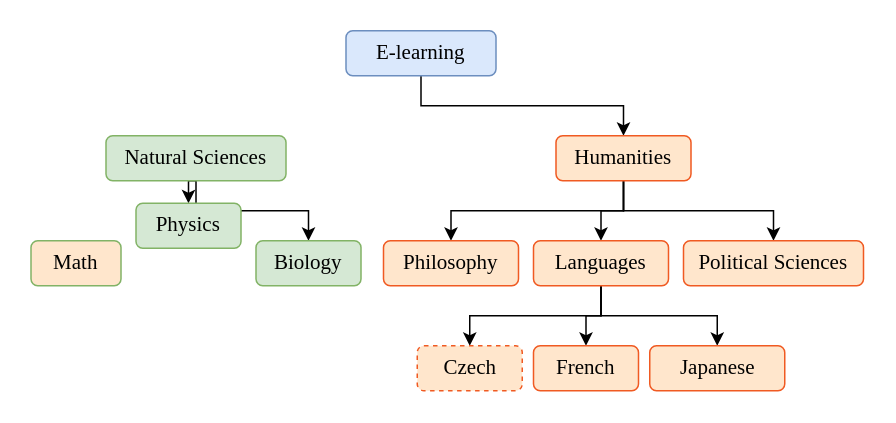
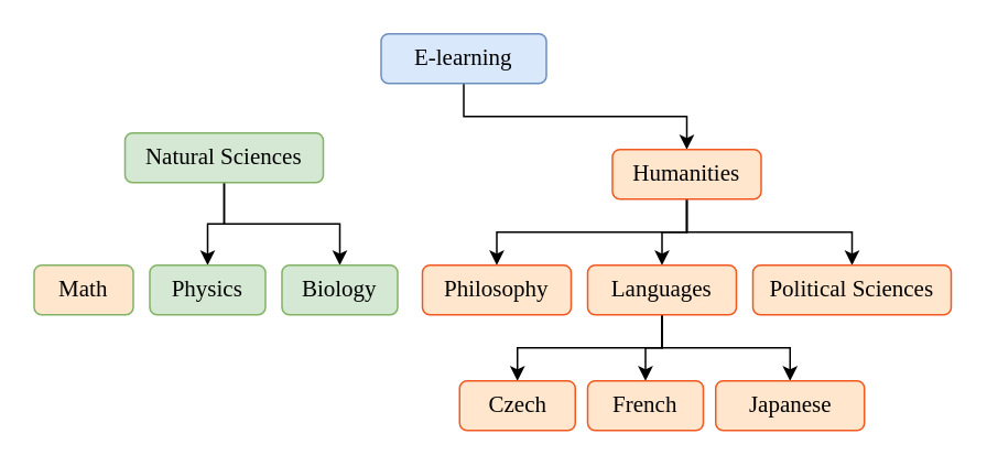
  <mxCell id="0" />
  <mxCell id="1" parent="0" />
  <mxCell id="2" style="edgeStyle=orthogonalEdgeStyle;rounded=0;orthogonalLoop=1;jettySize=auto;html=1;exitX=0.5;exitY=1;exitDx=0;exitDy=0;entryX=0.5;entryY=0;entryDx=0;entryDy=0;fontSize=14;fontFamily=GT Walsheim Pro;" parent="1" source="3" target="13" edge="1"><mxGeometry relative="1" as="geometry" /></mxCell>
  <mxCell id="3" value="E-learning" style="rounded=1;whiteSpace=wrap;html=1;fontSize=14;fontFamily=GT Walsheim Pro;fillColor=#dae8fc;strokeColor=#6c8ebf;" parent="1" vertex="1"><mxGeometry x="230" y="20" width="100" height="30" as="geometry" /></mxCell>
  <mxCell id="4" style="edgeStyle=orthogonalEdgeStyle;rounded=0;orthogonalLoop=1;jettySize=auto;html=1;exitX=0.5;exitY=1;exitDx=0;exitDy=0;entryX=0.5;entryY=0;entryDx=0;entryDy=0;fontSize=14;fontFamily=GT Walsheim Pro;" parent="1" source="6" target="8" edge="1"><mxGeometry relative="1" as="geometry" /></mxCell>
  <mxCell id="5" style="edgeStyle=orthogonalEdgeStyle;rounded=0;orthogonalLoop=1;jettySize=auto;html=1;exitX=0.5;exitY=1;exitDx=0;exitDy=0;entryX=0.5;entryY=0;entryDx=0;entryDy=0;fontSize=14;fontFamily=GT Walsheim Pro;" parent="1" source="6" target="9" edge="1"><mxGeometry relative="1" as="geometry" /></mxCell>
- <mxCell id="6" value="Natural Sciences" style="rounded=1;whiteSpace=wrap;html=1;fontSize=14;fontFamily=GT Walsheim Pro;fillColor=#d5e8d4;strokeColor=#82b366;" parent="1" vertex="1"><mxGeometry x="70" y="90" width="120" height="30" as="geometry" /></mxCell>
+ <mxCell id="6" value="Natural Sciences" style="rounded=1;whiteSpace=wrap;html=1;fontSize=14;fontFamily=GT Walsheim Pro;fillColor=#d5e8d4;strokeColor=#82b366;" parent="1" vertex="1"><mxGeometry x="75" y="80" width="120" height="30" as="geometry" /></mxCell>
  <mxCell id="7" value="Math" style="rounded=1;whiteSpace=wrap;html=1;fontSize=14;fontFamily=GT Walsheim Pro;fillColor=#ffe6cc;strokeColor=#82b366;" parent="1" vertex="1"><mxGeometry x="20" y="160" width="60" height="30" as="geometry" /></mxCell>
- <mxCell id="8" value="Physics" style="rounded=1;whiteSpace=wrap;html=1;fontSize=14;fontFamily=GT Walsheim Pro;fillColor=#d5e8d4;strokeColor=#82b366;" parent="1" vertex="1"><mxGeometry x="90" y="135" width="70" height="30" as="geometry" /></mxCell>
+ <mxCell id="8" value="Physics" style="rounded=1;whiteSpace=wrap;html=1;fontSize=14;fontFamily=GT Walsheim Pro;fillColor=#d5e8d4;strokeColor=#82b366;" parent="1" vertex="1"><mxGeometry x="90" y="160" width="70" height="30" as="geometry" /></mxCell>
  <mxCell id="9" value="Biology" style="rounded=1;whiteSpace=wrap;html=1;fontSize=14;fontFamily=GT Walsheim Pro;fillColor=#d5e8d4;strokeColor=#82b366;" parent="1" vertex="1"><mxGeometry x="170" y="160" width="70" height="30" as="geometry" /></mxCell>
  <mxCell id="10" style="edgeStyle=orthogonalEdgeStyle;rounded=0;orthogonalLoop=1;jettySize=auto;html=1;exitX=0.5;exitY=1;exitDx=0;exitDy=0;fontSize=14;fontFamily=GT Walsheim Pro;" parent="1" source="13" target="14" edge="1"><mxGeometry relative="1" as="geometry" /></mxCell>
  <mxCell id="11" style="edgeStyle=orthogonalEdgeStyle;rounded=0;orthogonalLoop=1;jettySize=auto;html=1;exitX=0.5;exitY=1;exitDx=0;exitDy=0;entryX=0.5;entryY=0;entryDx=0;entryDy=0;fontSize=14;fontFamily=GT Walsheim Pro;" parent="1" source="13" target="18" edge="1"><mxGeometry relative="1" as="geometry" /></mxCell>
  <mxCell id="12" style="edgeStyle=orthogonalEdgeStyle;rounded=0;orthogonalLoop=1;jettySize=auto;html=1;exitX=0.5;exitY=1;exitDx=0;exitDy=0;entryX=0.5;entryY=0;entryDx=0;entryDy=0;fontSize=14;fontFamily=GT Walsheim Pro;" parent="1" source="13" target="19" edge="1"><mxGeometry relative="1" as="geometry" /></mxCell>
  <mxCell id="13" value="Humanities" style="rounded=1;whiteSpace=wrap;html=1;fontSize=14;fontFamily=GT Walsheim Pro;fillColor=#ffe6cc;strokeColor=#F05A22;" parent="1" vertex="1"><mxGeometry x="370" y="90" width="90" height="30" as="geometry" /></mxCell>
  <mxCell id="14" value="Philosophy" style="rounded=1;whiteSpace=wrap;html=1;fontSize=14;fontFamily=GT Walsheim Pro;fillColor=#ffe6cc;strokeColor=#F05A22;" parent="1" vertex="1"><mxGeometry x="255" y="160" width="90" height="30" as="geometry" /></mxCell>
  <mxCell id="15" style="edgeStyle=orthogonalEdgeStyle;rounded=0;orthogonalLoop=1;jettySize=auto;html=1;exitX=0.5;exitY=1;exitDx=0;exitDy=0;entryX=0.5;entryY=0;entryDx=0;entryDy=0;fontSize=14;fontFamily=GT Walsheim Pro;" parent="1" source="18" target="20" edge="1"><mxGeometry relative="1" as="geometry" /></mxCell>
  <mxCell id="16" style="edgeStyle=orthogonalEdgeStyle;rounded=0;orthogonalLoop=1;jettySize=auto;html=1;exitX=0.5;exitY=1;exitDx=0;exitDy=0;entryX=0.5;entryY=0;entryDx=0;entryDy=0;fontSize=14;fontFamily=GT Walsheim Pro;" parent="1" source="18" target="21" edge="1"><mxGeometry relative="1" as="geometry" /></mxCell>
  <mxCell id="17" style="edgeStyle=orthogonalEdgeStyle;rounded=0;orthogonalLoop=1;jettySize=auto;html=1;exitX=0.5;exitY=1;exitDx=0;exitDy=0;entryX=0.5;entryY=0;entryDx=0;entryDy=0;fontSize=14;fontFamily=GT Walsheim Pro;" parent="1" source="18" target="22" edge="1"><mxGeometry relative="1" as="geometry" /></mxCell>
  <mxCell id="18" value="Languages" style="rounded=1;whiteSpace=wrap;html=1;fontSize=14;fontFamily=GT Walsheim Pro;fillColor=#ffe6cc;strokeColor=#F05A22;" parent="1" vertex="1"><mxGeometry x="355" y="160" width="90" height="30" as="geometry" /></mxCell>
  <mxCell id="19" value="Political Sciences" style="rounded=1;whiteSpace=wrap;html=1;fontSize=14;fontFamily=GT Walsheim Pro;fillColor=#ffe6cc;strokeColor=#F05A22;" parent="1" vertex="1"><mxGeometry x="455" y="160" width="120" height="30" as="geometry" /></mxCell>
- <mxCell id="20" value="Czech" style="rounded=1;whiteSpace=wrap;html=1;fontSize=14;fontFamily=GT Walsheim Pro;fillColor=#ffe6cc;strokeColor=#F05A22;dashed=1;" parent="1" vertex="1"><mxGeometry x="277.5" y="230" width="70" height="30" as="geometry" /></mxCell>
+ <mxCell id="20" value="Czech" style="rounded=1;whiteSpace=wrap;html=1;fontSize=14;fontFamily=GT Walsheim Pro;fillColor=#ffe6cc;strokeColor=#F05A22;" parent="1" vertex="1"><mxGeometry x="277.5" y="230" width="70" height="30" as="geometry" /></mxCell>
  <mxCell id="21" value="French" style="rounded=1;whiteSpace=wrap;html=1;fontSize=14;fontFamily=GT Walsheim Pro;fillColor=#ffe6cc;strokeColor=#F05A22;" parent="1" vertex="1"><mxGeometry x="355" y="230" width="70" height="30" as="geometry" /></mxCell>
  <mxCell id="22" value="Japanese" style="rounded=1;whiteSpace=wrap;html=1;fontSize=14;fontFamily=GT Walsheim Pro;fillColor=#ffe6cc;strokeColor=#F05A22;" parent="1" vertex="1"><mxGeometry x="432.5" y="230" width="90" height="30" as="geometry" /></mxCell>
